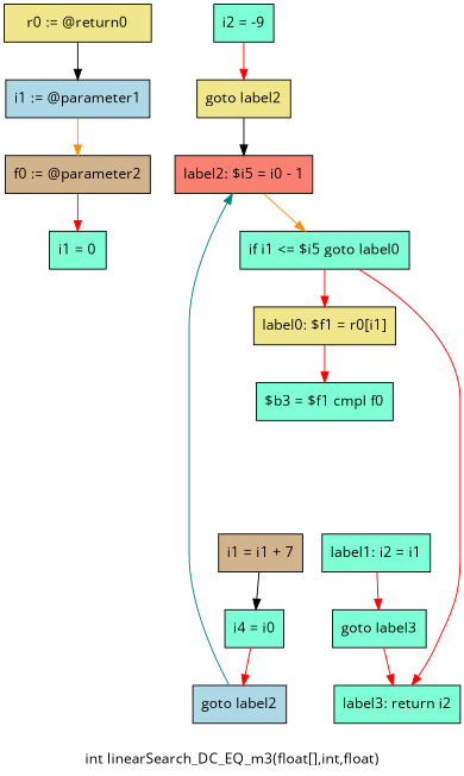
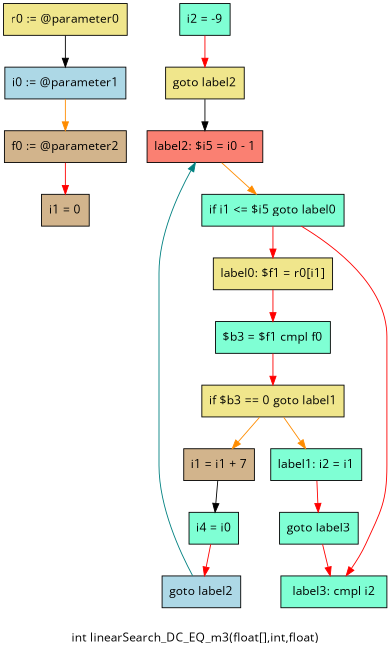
  digraph {
    fontname="Open Sans"
    label="int linearSearch_DC_EQ_m3(float[],int,float)"
    node [fillcolor=aquamarine fontname="Open Sans" shape=box style=filled]
    edge [color=red fontname="Open Sans"]
-   n1 [fillcolor=khaki label="r0 := @return0"]
-   n2 [fillcolor=lightblue label="i1 := @parameter1"]
+   n1 [fillcolor=khaki label="r0 := @parameter0"]
+   n2 [fillcolor=lightblue label="i0 := @parameter1"]
    n3 [fillcolor=tan label="f0 := @parameter2"]
-   n4 [label="i1 = 0"]
+   n4 [fillcolor=tan label="i1 = 0"]
    n5 [label="i2 = -9"]
    n6 [fillcolor=khaki label="goto label2"]
    n7 [fillcolor=salmon label="label2: $i5 = i0 - 1"]
    n8 [label="if i1 <= $i5 goto label0"]
    n9 [fillcolor=khaki label="label0: $f1 = r0[i1]"]
-   n10 [label="label3: return i2"]
+   n10 [label="label3: cmpl i2"]
    n11 [label="$b3 = $f1 cmpl f0"]
+   n12 [fillcolor=khaki label="if $b3 == 0 goto label1"]
    n13 [fillcolor=tan label="i1 = i1 + 7"]
    n14 [label="label1: i2 = i1"]
    n15 [label="i4 = i0"]
    n16 [label="goto label3"]
    n17 [fillcolor=lightblue label="goto label2"]
    n1 -> n2 [color=black]
    n2 -> n3 [color=darkorange]
    n3 -> n4
    n5 -> n6
    n6 -> n7 [color=black]
    n7 -> n8 [color=darkorange]
    n8 -> n9
    n8 -> n10
    n9 -> n11
+   n11 -> n12
+   n12 -> n13 [color=darkorange]
+   n12 -> n14 [color=darkorange]
    n13 -> n15 [color=black]
    n14 -> n16
    n15 -> n17
    n16 -> n10
    n17 -> n7 [color=teal]
  }
